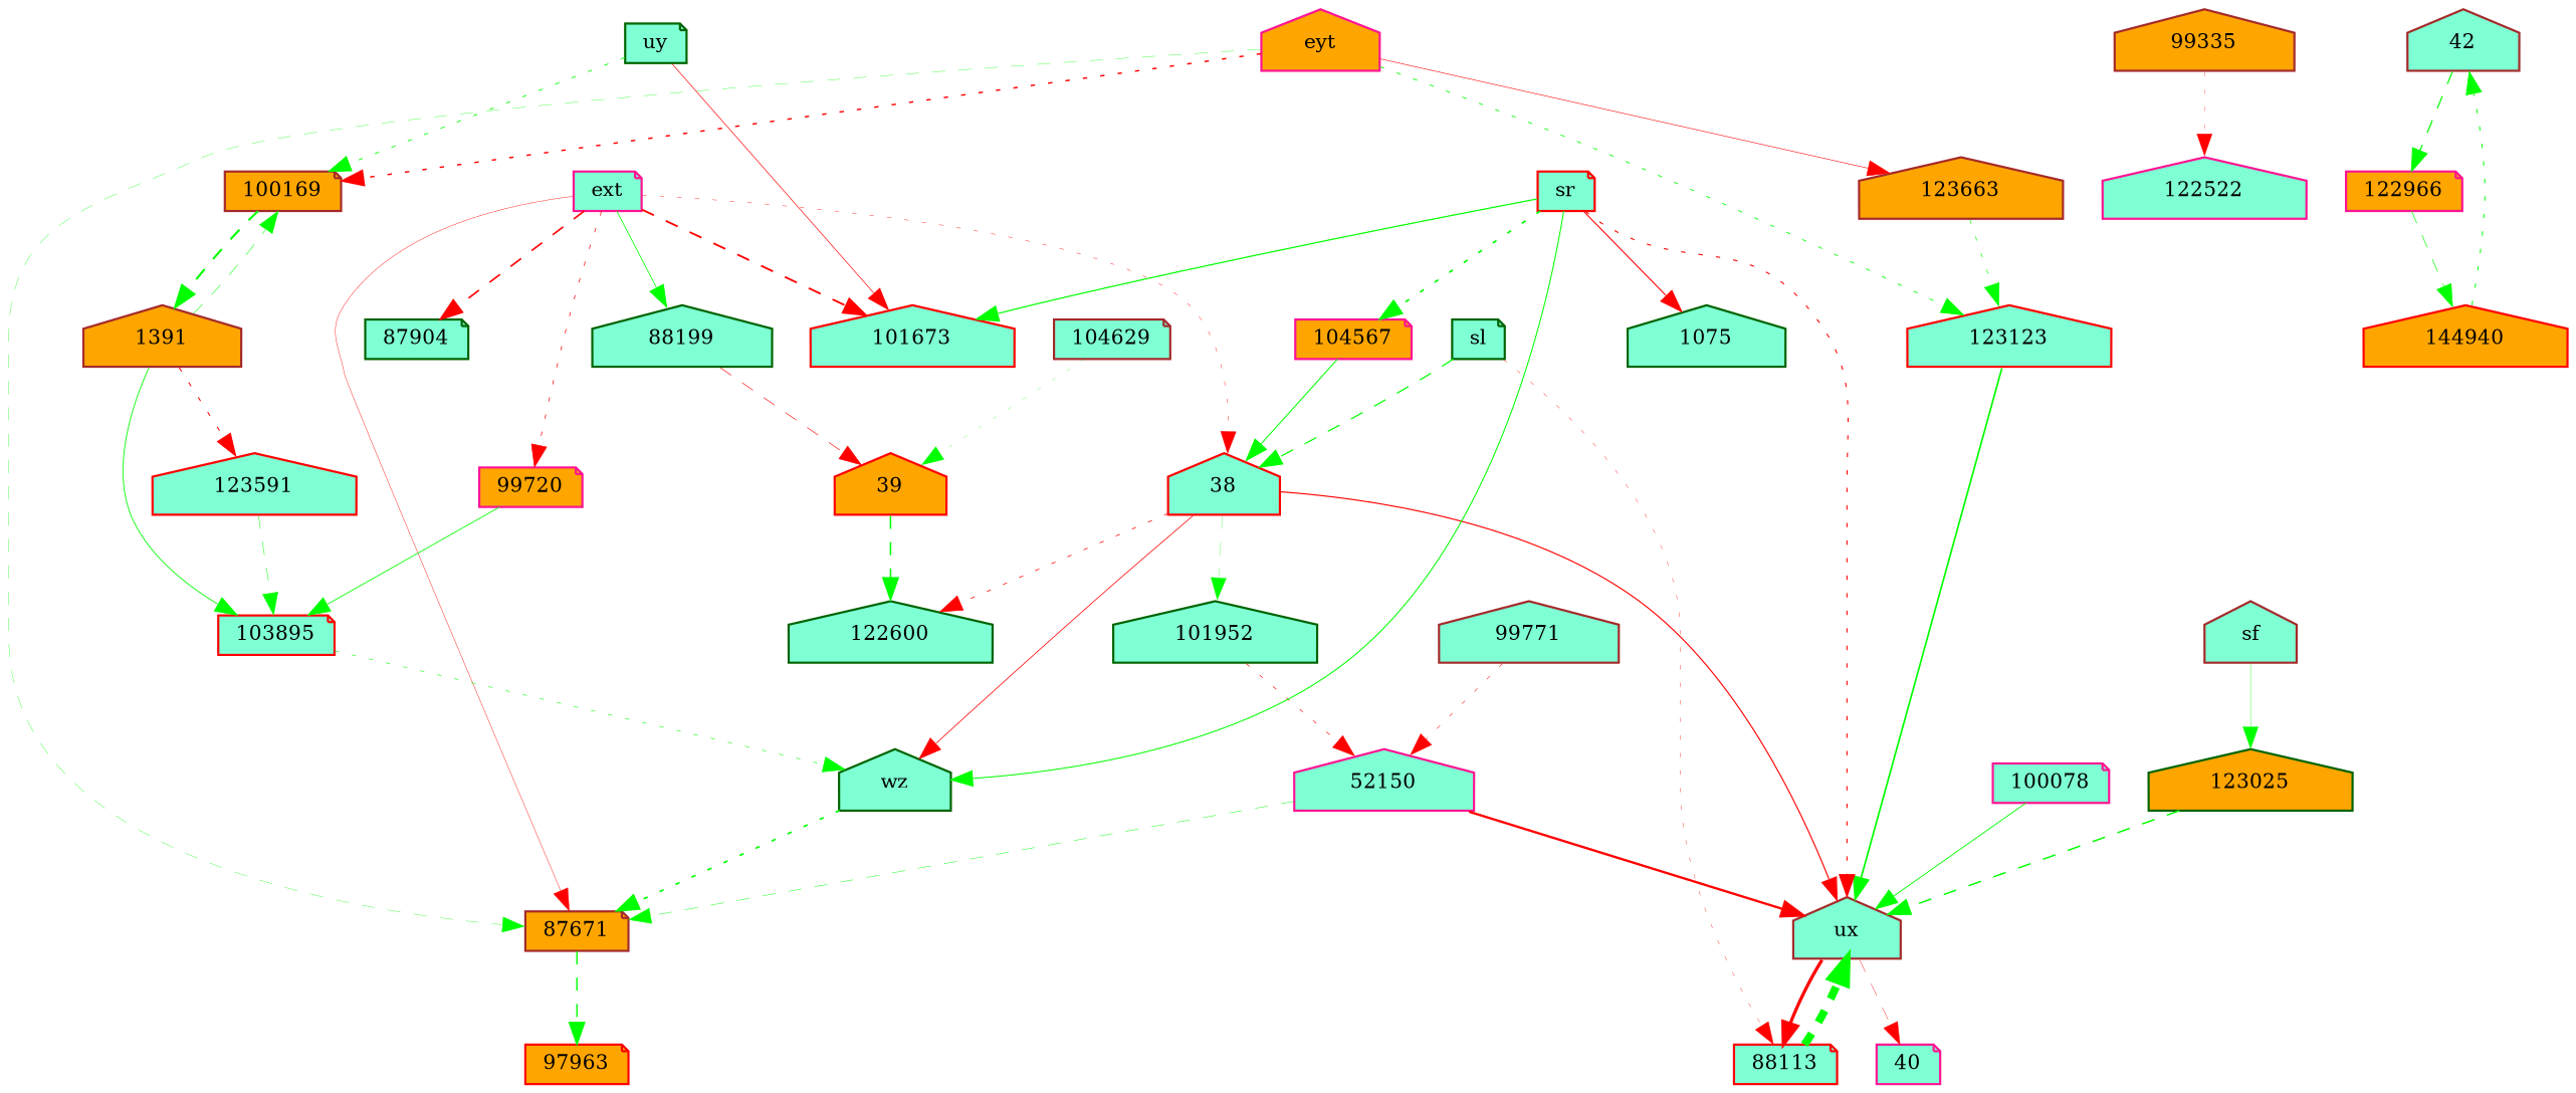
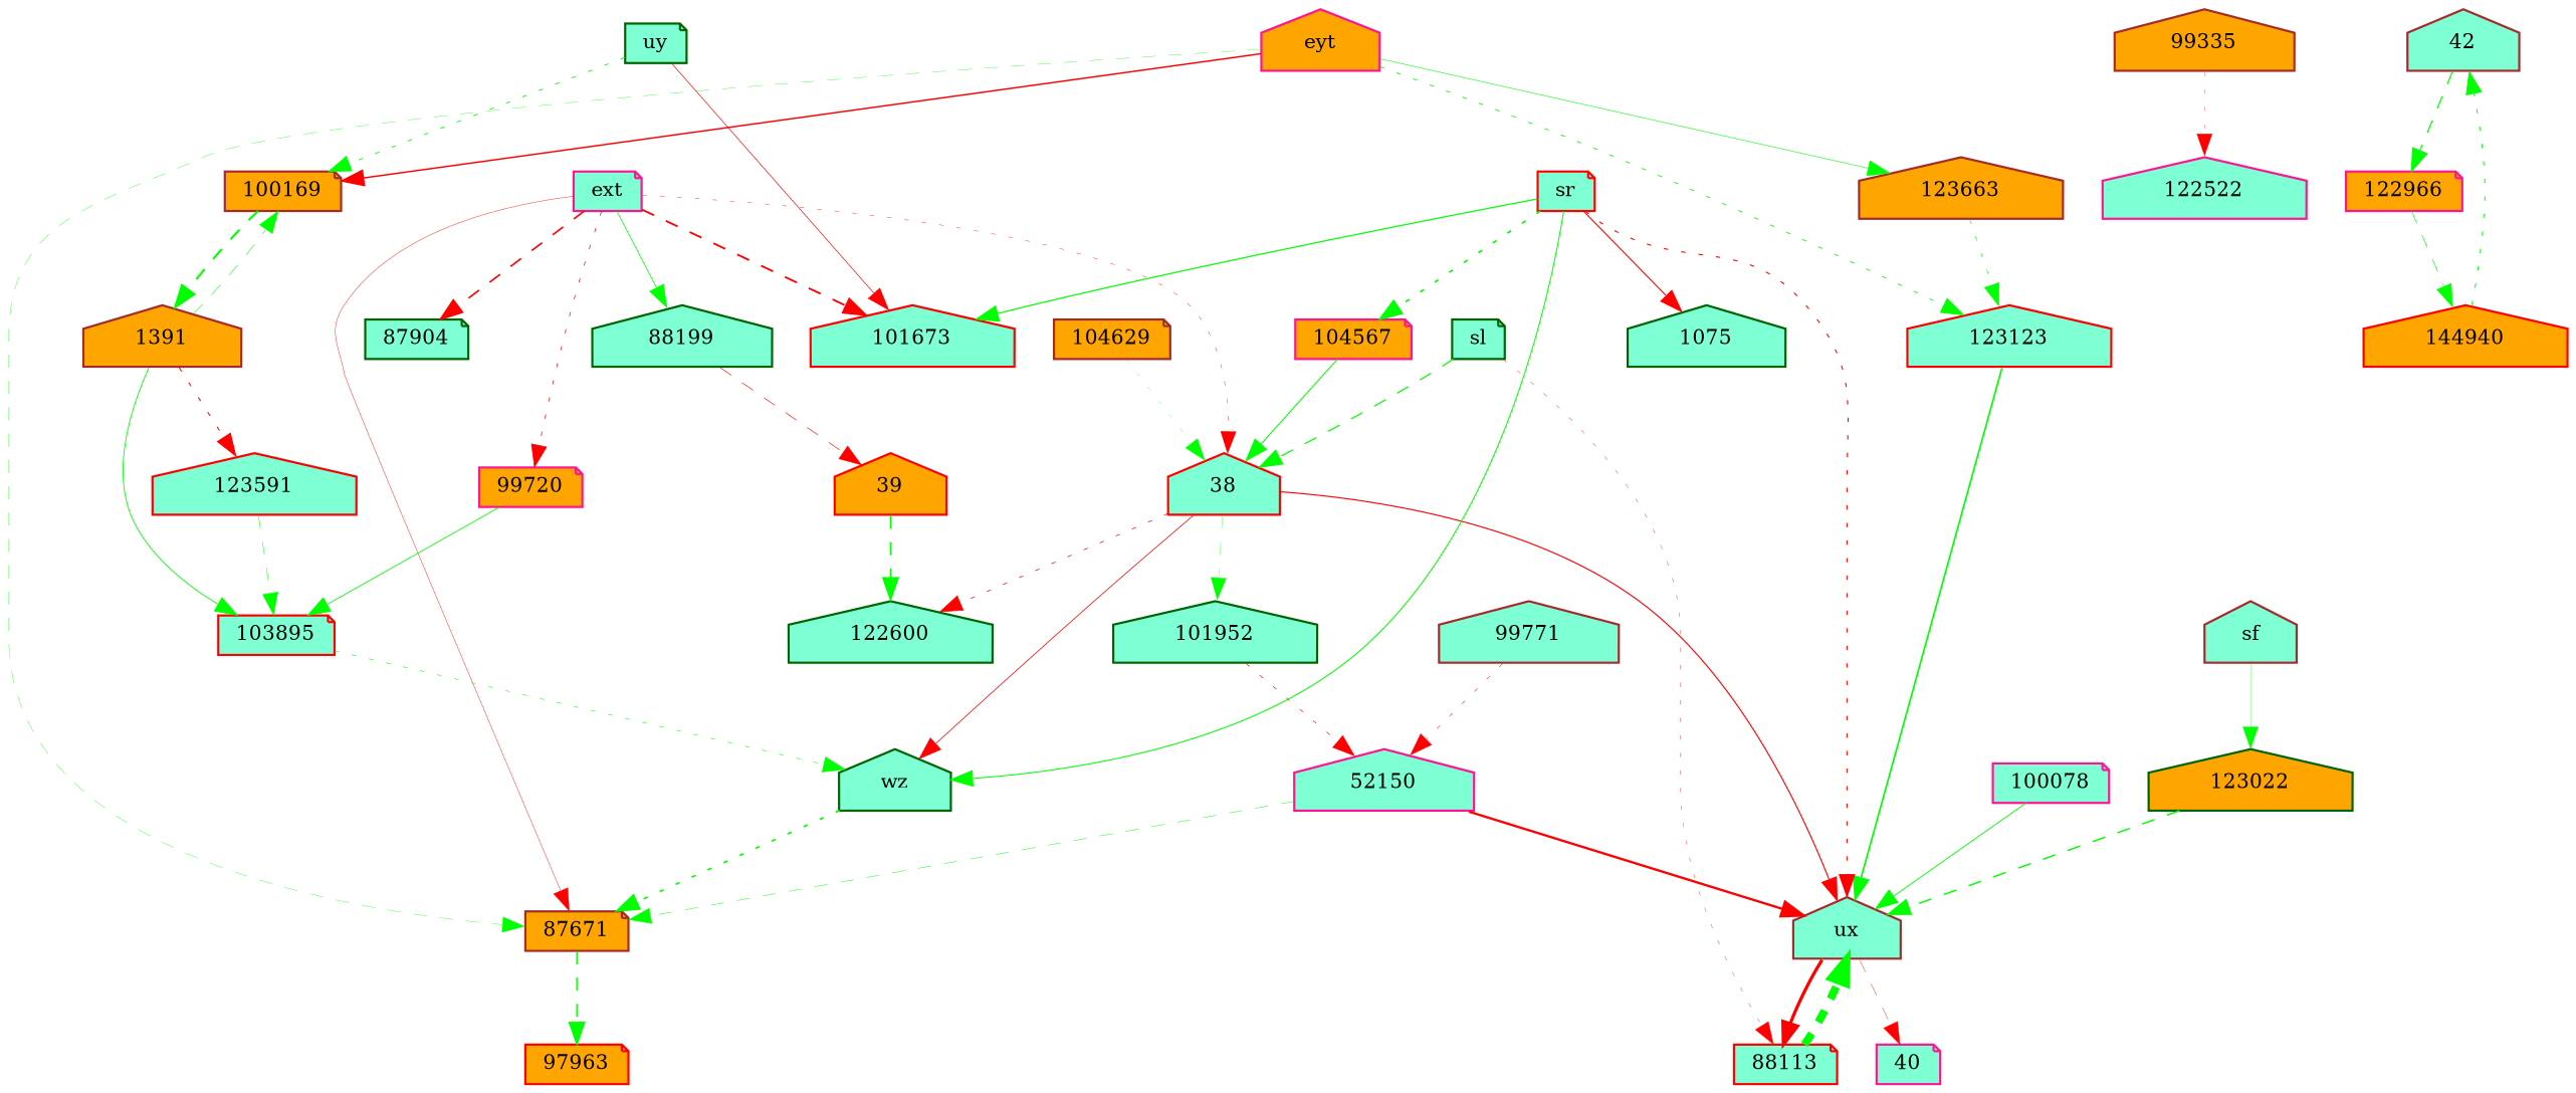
  digraph {
    node [color=red fillcolor=aquamarine fontsize=9 shape=house style=filled]
    edge [color=green style=dotted]
    ext [color=deeppink height=0.2 shape=note width=0.2]
    99720 [color=deeppink fillcolor=orange height=0.2 shape=note width=0.2]
    88199 [color=darkgreen height=0.2 width=0.2]
    38 [height=0.2 width=0.2]
    101673 [height=0.2 width=0.2]
    87904 [color=darkgreen height=0.2 shape=note width=0.2]
    87671 [color=brown fillcolor=orange height=0.2 shape=note width=0.2]
    103895 [height=0.2 shape=note width=0.2]
    39 [fillcolor=orange height=0.2 width=0.2]
    ux [color=brown height=0.2 width=0.2]
    wz [color=darkgreen height=0.2 width=0.2]
    101952 [color=darkgreen height=0.2 width=0.2]
    122600 [color=darkgreen height=0.2 width=0.2]
    97963 [fillcolor=orange height=0.2 shape=note width=0.2]
    eyt [color=deeppink fillcolor=orange height=0.2 width=0.2]
    123663 [color=brown fillcolor=orange height=0.2 width=0.2]
    100169 [color=brown fillcolor=orange height=0.2 shape=note width=0.2]
    123123 [height=0.2 width=0.2]
    1391 [color=brown fillcolor=orange height=0.2 width=0.2]
    sf [color=brown height=0.2 width=0.2]
-   123025 [color=darkgreen fillcolor=orange height=0.2 width=0.2]
+   123025 [color=darkgreen fillcolor=orange height=0.2 width=0.2 label=123022]
    sl [color=darkgreen height=0.2 shape=note width=0.2]
    88113 [height=0.2 shape=note width=0.2]
    sr [height=0.2 shape=note width=0.2]
    104567 [color=deeppink fillcolor=orange height=0.2 shape=note width=0.2]
    1075 [color=darkgreen height=0.2 width=0.2]
    40 [color=deeppink height=0.2 shape=note width=0.2]
    uy [color=darkgreen height=0.2 shape=note width=0.2]
    99335 [color=brown fillcolor=orange height=0.2 width=0.2]
    122522 [color=deeppink height=0.2 width=0.2]
    52150 [color=deeppink height=0.2 width=0.2]
    42 [color=brown height=0.2 width=0.2]
    122966 [color=deeppink fillcolor=orange height=0.2 shape=note width=0.2]
    144940 [fillcolor=orange height=0.2 width=0.2]
-   104629 [color=brown height=0.2 shape=note width=0.2]
+   104629 [color=brown fillcolor=orange height=0.2 shape=note width=0.2]
    99771 [color=brown height=0.2 width=0.2]
    123591 [height=0.2 width=0.2]
    100078 [color=deeppink height=0.2 shape=note width=0.2]
    ext -> 99720 [color=red penwidth=0.3241882931891629]
    ext -> 88199 [penwidth=0.3546953112762572 style=solid]
    ext -> 38 [color=red penwidth=0.1795554595922914]
    ext -> 101673 [color=red penwidth=0.8388821186139572 style=dashed]
    ext -> 87904 [color=red penwidth=0.7457702623932598 style=dashed]
    ext -> 87671 [color=red penwidth=0.18456307838188757 style=solid]
    99720 -> 103895 [penwidth=0.37545616759528055 style=solid]
    88199 -> 39 [color=red penwidth=0.28023426535572304 style=dashed]
    38 -> ux [color=red penwidth=0.5145245069980052 style=solid]
    38 -> wz [color=red penwidth=0.34523212229269196 style=solid]
    38 -> 101952 [penwidth=0.1311404821215364 style=dashed]
    38 -> 122600 [color=red penwidth=0.33737354841878864]
    87671 -> 97963 [penwidth=0.6328104590556239 style=dashed]
    103895 -> wz [penwidth=0.2585474581897363]
    39 -> 122600 [penwidth=0.6849033708078032 style=dashed]
    ux -> 88113 [color=red penwidth=1.482181732365385 style=solid]
    ux -> 40 [color=red penwidth=0.174681742240173 style=dashed]
    wz -> 87671 [penwidth=0.7682756701757961]
    101952 -> 52150 [color=red penwidth=0.28246832296476754]
    eyt -> 87671 [penwidth=0.15293723514723911 style=dashed]
-   eyt -> 123663 [color=red penwidth=0.25645910958722423 style=solid]
-   eyt -> 100169 [color=red penwidth=0.6607360317547499]
+   eyt -> 123663 [penwidth=0.25645910958722423 style=solid]
+   eyt -> 100169 [color=red penwidth=0.6607360317547499 style=solid]
    eyt -> 123123 [penwidth=0.38300154176168455]
    123663 -> 123123 [penwidth=0.2849984076507636]
    100169 -> 1391 [penwidth=0.9517416491774303 style=dashed]
    123123 -> ux [penwidth=0.7644154534911697 style=solid]
    1391 -> 103895 [penwidth=0.39079966733627836 style=solid]
    1391 -> 100169 [penwidth=0.23716773853701312 style=dashed]
    1391 -> 123591 [color=red penwidth=0.45567743686176176]
    sf -> 123025 [penwidth=0.16297065638035568 style=solid]
    123025 -> ux [penwidth=0.6608814197216366 style=dashed]
    sl -> 38 [penwidth=0.5550042641630666 style=dashed]
    sl -> 88113 [color=red penwidth=0.16374334070069196]
    88113 -> ux [penwidth=3.6357814917528275 style=dashed]
    sr -> 101673 [penwidth=0.5492707798151254 style=solid]
    sr -> ux [color=red penwidth=0.49074049889708005]
    sr -> wz [penwidth=0.46865999578104867 style=solid]
    sr -> 104567 [penwidth=0.7717210104673629]
    sr -> 1075 [color=red penwidth=0.48899658329266593 style=solid]
    104567 -> 38 [penwidth=0.4622581687078804 style=solid]
    uy -> 101673 [color=red penwidth=0.30219888383135796 style=solid]
    uy -> 100169 [penwidth=0.3933218143265802]
    99335 -> 122522 [color=red penwidth=0.13215499710706685]
    52150 -> 87671 [penwidth=0.20221993370257307 style=dashed]
    52150 -> ux [color=red penwidth=1.0586825168690934 style=solid]
    42 -> 122966 [penwidth=0.557237028627269 style=dashed]
    122966 -> 144940 [penwidth=0.30000000000000004 style=dashed]
    144940 -> 42 [penwidth=0.4485725549675602]
-   104629 -> 39 [penwidth=0.10442930448756665]
+   104629 -> 38 [penwidth=0.10442930448756665]
    99771 -> 52150 [color=red penwidth=0.22970958732638985]
    123591 -> 103895 [penwidth=0.22294838299136288 style=dashed]
    100078 -> ux [penwidth=0.40474729988334457 style=solid]
  }
